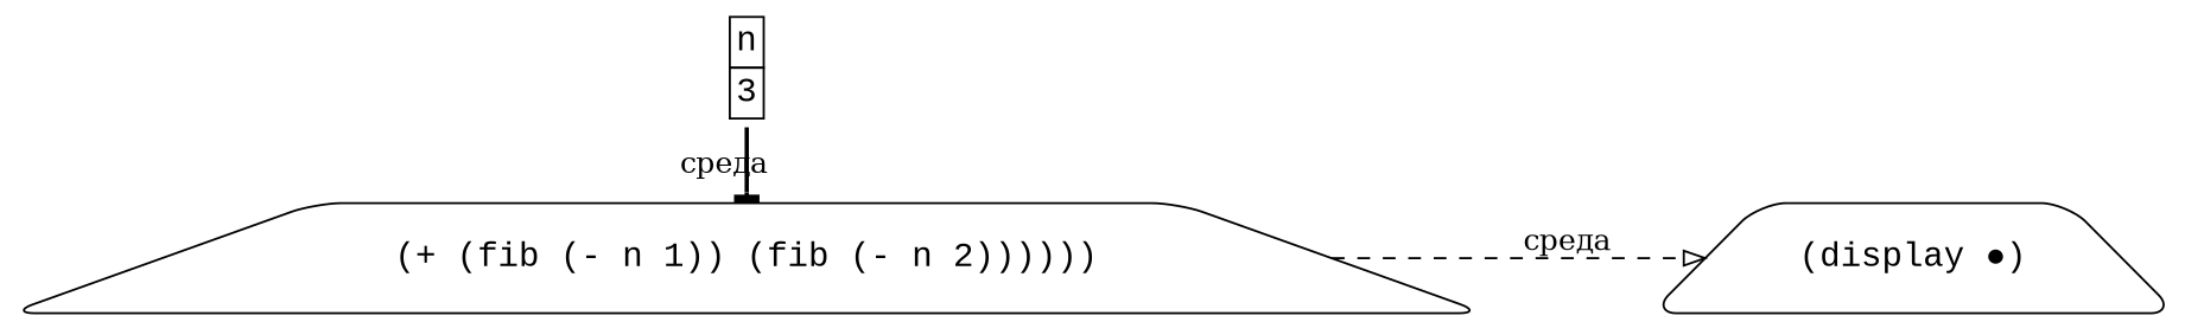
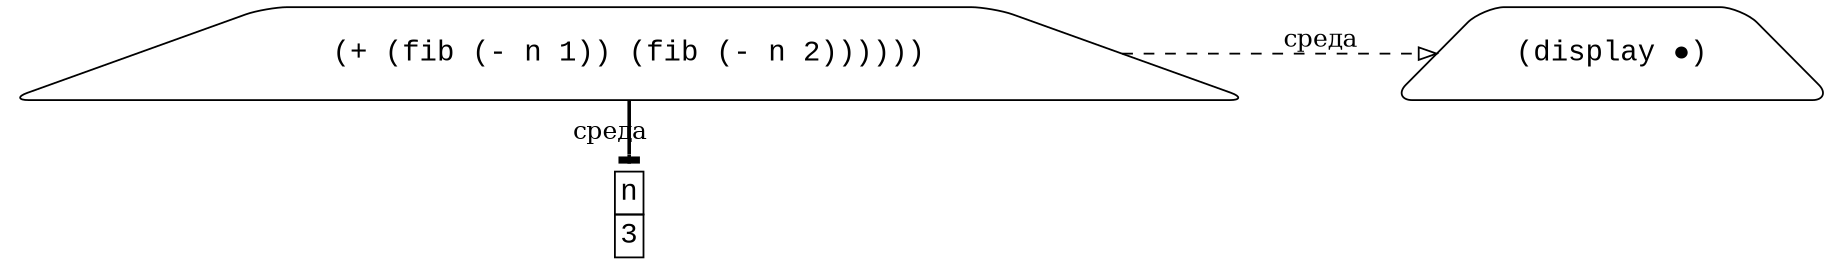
  digraph {
    fontname="Courier New"
    rankdir=LR
    node [fontname="Courier New" fontsize=16 shape=trapezium style=rounded]
    n1 [label="(+ (fib (- n 1)) (fib (- n 2))))))\n"]
    n2 [label=<       <table border="0" cellborder="1" cellspacing="0">       <tr><td>n</td></tr>       <tr><td>3</td></tr>       </table>     > shape=none]
    n3 [label="(display ●)"]
    subgraph sub_1 {
      rank=same
      n1
      n2
    }
-   n2 -> n1 [arrowhead=tee label="среда" style=bold]
+   n1 -> n2 [arrowhead=tee label="среда" style=bold]
    n1 -> n3 [arrowhead=onormal label="среда" style=dashed]
  }
